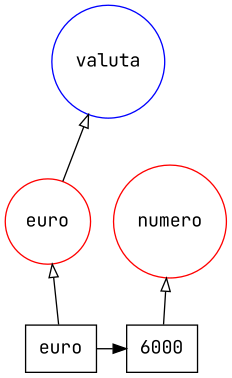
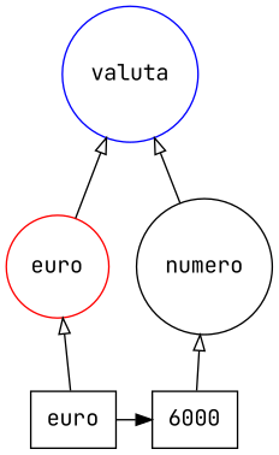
  digraph {
    fontname="JetBrains Mono"
    rankdir=BT
    node [fontname="JetBrains Mono" shape=circle]
    edge [arrowhead=empty fontname="JetBrains Mono"]
    n1 [label=6000 shape=box]
    n2 [label=euro shape=box]
-   n3 [color=red label=numero]
+   n3 [color=black label=numero]
    n4 [color=red label=euro]
    n5 [color=blue label=valuta]
    subgraph sub_1 {
      rank=source
      n1
      n2
    }
    subgraph sub_2 {
      rank=same
      n3
      n4
    }
    subgraph sub_3 {
      rank=same
      n5
    }
    subgraph sub_4 {
      rank=same
    }
    subgraph sub_5 {
      rank=same
    }
    n1 -> n3
    n2 -> n1 [arrowhead=normal]
    n2 -> n4
+   n3 -> n5
    n4 -> n5
  }
